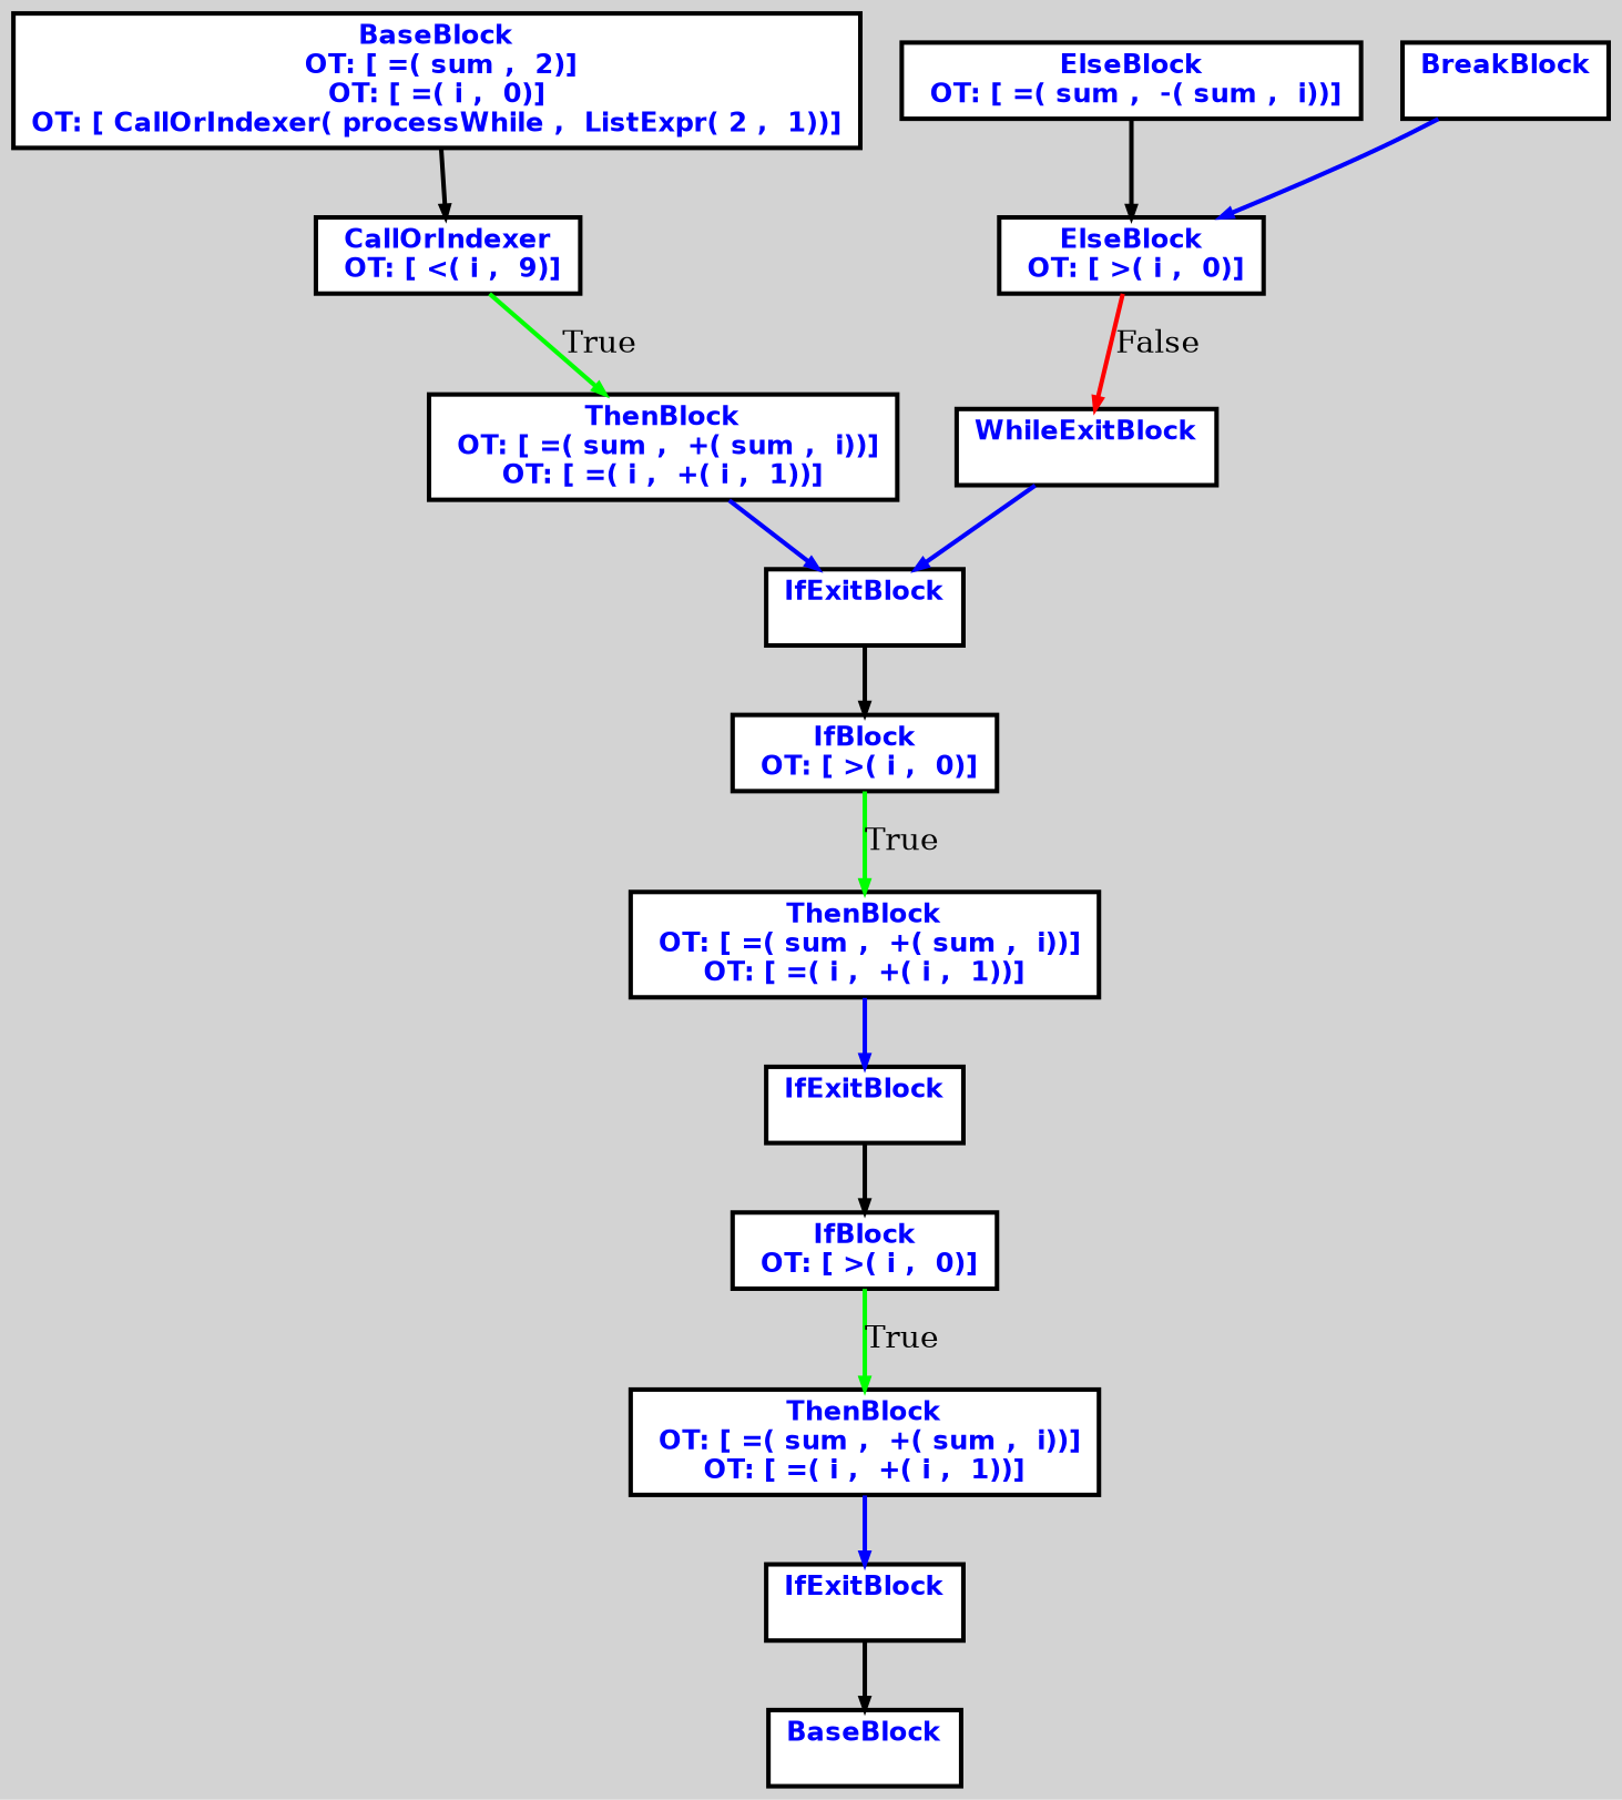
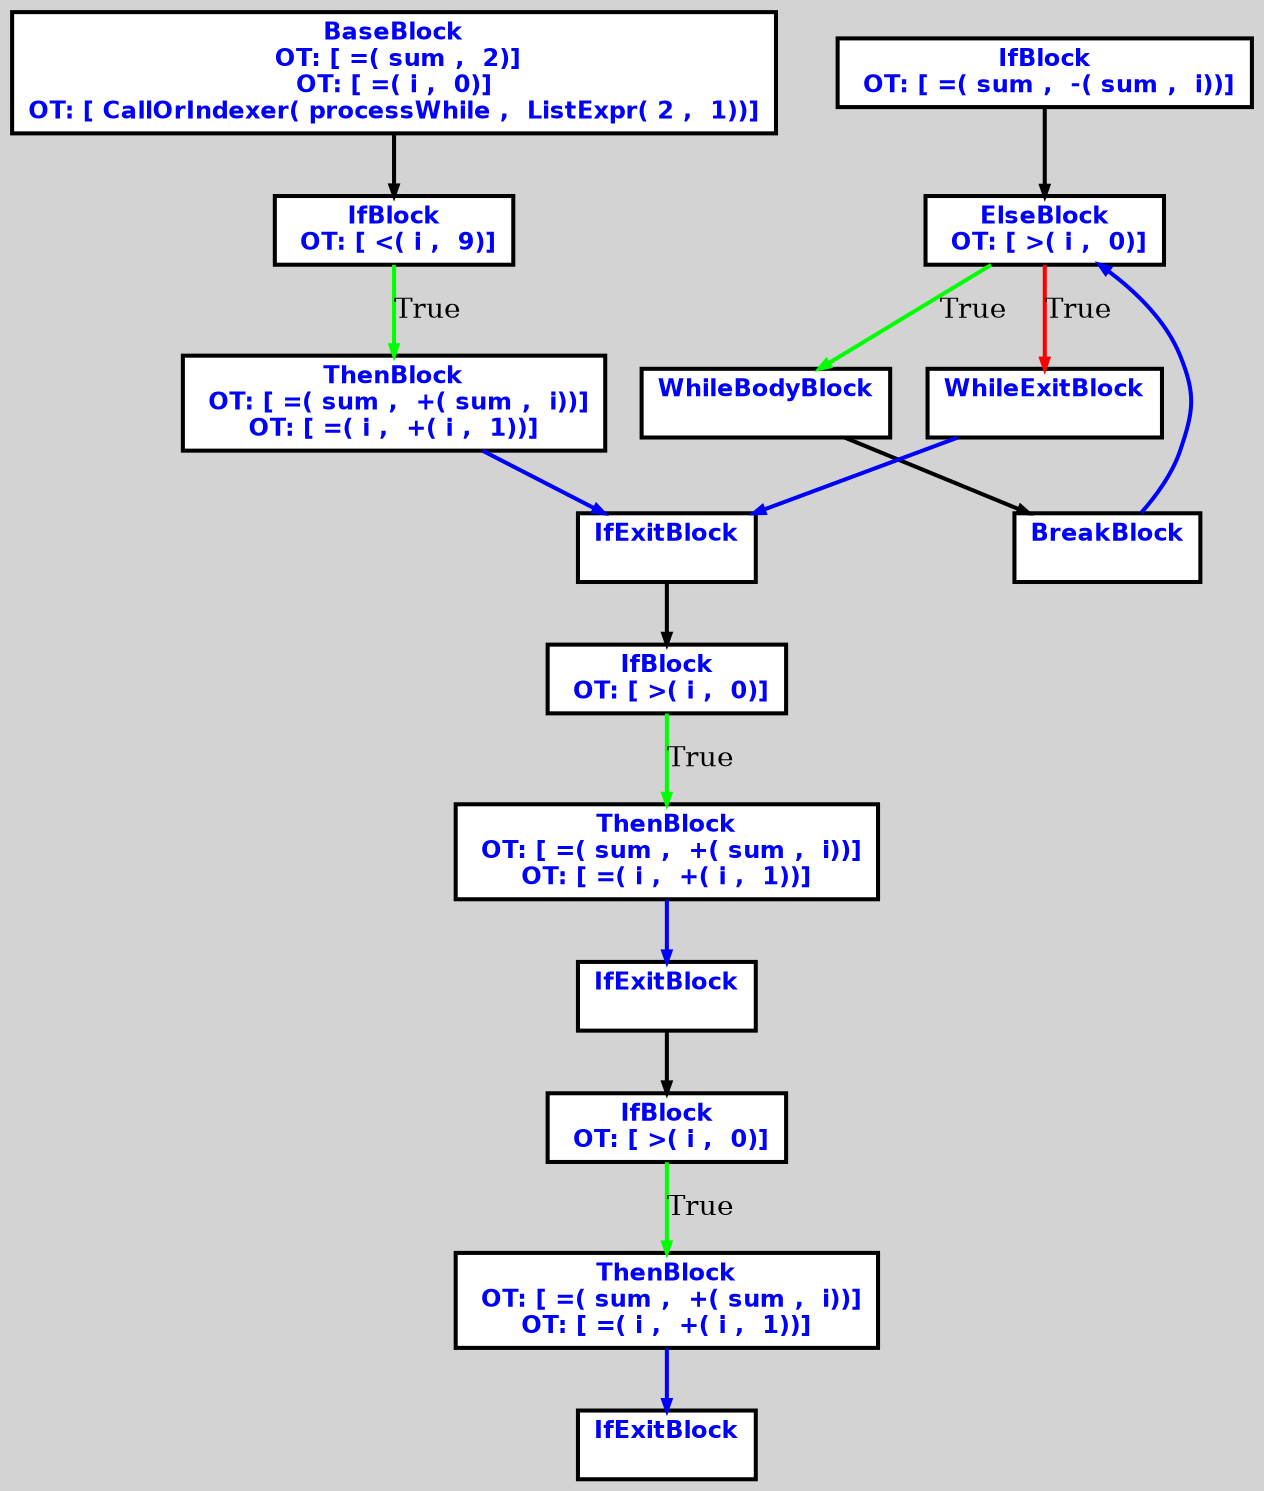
  digraph {
    bgcolor=lightgrey
    ordering=out
    ranksep=.4
    node [color=black fillcolor=white fixedsize=false fontcolor=blue fontname="Helvetica-bold" fontsize=12 shape=box style="filled, solid, bold"]
    edge [arrowsize=.5 color=black style=bold]
    n1 [height=.25 label="BaseBlock\n OT: [ =( sum ,  2)]\nOT: [ =( i ,  0)]\nOT: [ CallOrIndexer( processWhile ,  ListExpr( 2 ,  1))]\n" width=.25]
-   n2 [height=.25 label="CallOrIndexer\n OT: [ <( i ,  9)]\n" width=.25]
+   n2 [height=.25 label="IfBlock\n OT: [ <( i ,  9)]\n" width=.25]
    n3 [height=.25 label="ThenBlock\n OT: [ =( sum ,  +( sum ,  i))]\nOT: [ =( i ,  +( i ,  1))]\n" width=.25]
    n4 [height=.25 label="IfExitBlock\n " width=.25]
-   n5 [height=.25 label="ElseBlock\n OT: [ =( sum ,  -( sum ,  i))]\n" width=.25]
+   n5 [height=.25 label="IfBlock\n OT: [ =( sum ,  -( sum ,  i))]\n" width=.25]
    n6 [height=.25 label="ElseBlock\n OT: [ >( i ,  0)]\n" width=.25]
    n7 [height=.25 label="IfBlock\n OT: [ >( i ,  0)]\n" width=.25]
+   n8 [height=.25 label="WhileBodyBlock\n " width=.25]
    n9 [height=.25 label="WhileExitBlock\n " width=.25]
    n10 [height=.25 label="BreakBlock\n " width=.25]
    n11 [height=.25 label="ThenBlock\n OT: [ =( sum ,  +( sum ,  i))]\nOT: [ =( i ,  +( i ,  1))]\n" width=.25]
    n12 [height=.25 label="IfExitBlock\n " width=.25]
    n13 [height=.25 label="IfBlock\n OT: [ >( i ,  0)]\n" width=.25]
    n14 [height=.25 label="ThenBlock\n OT: [ =( sum ,  +( sum ,  i))]\nOT: [ =( i ,  +( i ,  1))]\n" width=.25]
    n15 [height=.25 label="IfExitBlock\n " width=.25]
-   n16 [height=.25 label="BaseBlock\n " width=.25]
    n1 -> n2
    n2 -> n3 [color=green label=True]
    n3 -> n4 [color=blue]
    n4 -> n7
    n5 -> n6
-   n6 -> n9 [color=red label=False]
+   n6 -> n8 [color=green label=True]
+   n6 -> n9 [color=red label=True]
    n7 -> n11 [color=green label=True]
+   n8 -> n10
    n9 -> n4 [color=blue]
    n10 -> n6 [color=blue]
    n11 -> n12 [color=blue]
    n12 -> n13
    n13 -> n14 [color=green label=True]
    n14 -> n15 [color=blue]
-   n15 -> n16
  }
